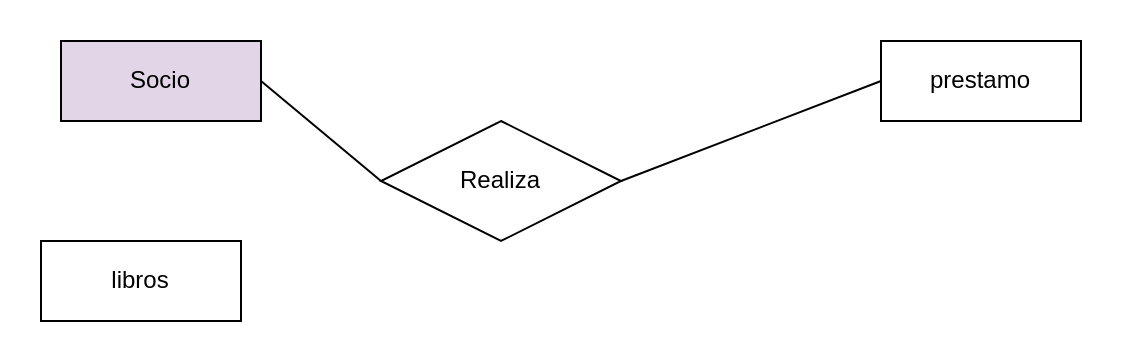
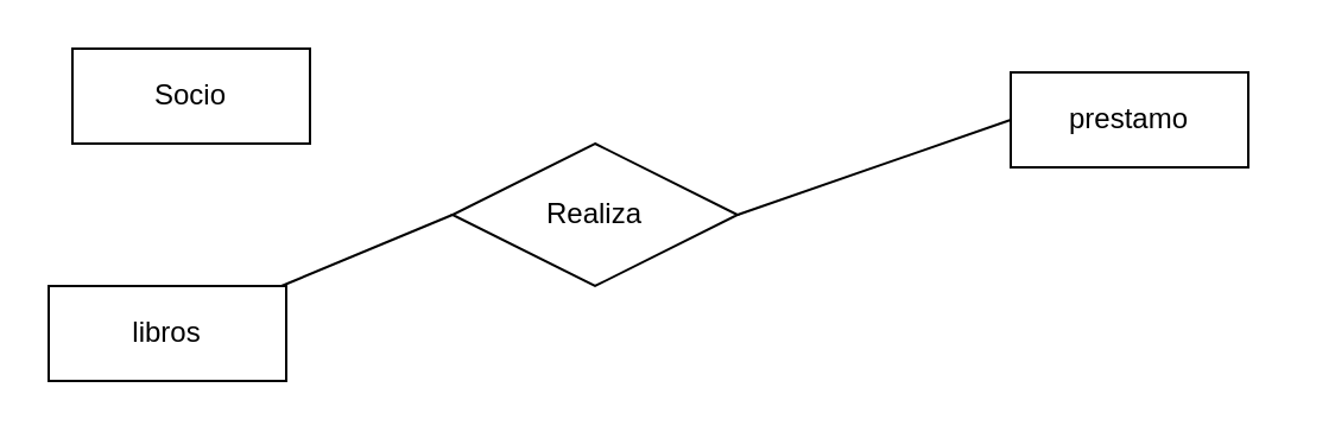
  <mxCell id="0" />
  <mxCell id="1" parent="0" />
- <mxCell id="2" value="&lt;div&gt;prestamo&lt;/div&gt;" style="whiteSpace=wrap;html=1;align=center;" vertex="1" parent="1"><mxGeometry x="440" y="20" width="100" height="40" as="geometry" /></mxCell>
- <mxCell id="3" value="&lt;div&gt;Socio&lt;/div&gt;" style="whiteSpace=wrap;html=1;align=center;fillColor=#e1d5e7;" vertex="1" parent="1"><mxGeometry x="30" y="20" width="100" height="40" as="geometry" /></mxCell>
+ <mxCell id="2" value="&lt;div&gt;prestamo&lt;/div&gt;" style="whiteSpace=wrap;html=1;align=center;" vertex="1" parent="1"><mxGeometry x="425" y="30" width="100" height="40" as="geometry" /></mxCell>
+ <mxCell id="3" value="&lt;div&gt;Socio&lt;/div&gt;" style="whiteSpace=wrap;html=1;align=center;" vertex="1" parent="1"><mxGeometry x="30" y="20" width="100" height="40" as="geometry" /></mxCell>
  <mxCell id="4" value="&lt;div&gt;libros&lt;/div&gt;" style="whiteSpace=wrap;html=1;align=center;" vertex="1" parent="1"><mxGeometry x="20" y="120" width="100" height="40" as="geometry" /></mxCell>
  <mxCell id="5" value="Realiza" style="shape=rhombus;perimeter=rhombusPerimeter;whiteSpace=wrap;html=1;align=center;" vertex="1" parent="1"><mxGeometry x="190" y="60" width="120" height="60" as="geometry" /></mxCell>
- <mxCell id="6" value="" style="endArrow=none;html=1;rounded=0;exitX=0;exitY=0.5;exitDx=0;exitDy=0;entryX=1;entryY=0.5;entryDx=0;entryDy=0;" edge="1" parent="1" source="5" target="3"><mxGeometry width="50" height="50" relative="1" as="geometry"><mxPoint x="340" y="20" as="sourcePoint" /><mxPoint x="390" y="-30" as="targetPoint" /></mxGeometry></mxCell>
+ <mxCell id="6" value="" style="endArrow=none;html=1;rounded=0;exitX=0;exitY=0.5;exitDx=0;exitDy=0;" edge="1" parent="1" source="5" target="4"><mxGeometry width="50" height="50" relative="1" as="geometry"><mxPoint x="340" y="20" as="sourcePoint" /><mxPoint x="390" y="-30" as="targetPoint" /></mxGeometry></mxCell>
  <mxCell id="7" value="" style="endArrow=none;html=1;rounded=0;entryX=0;entryY=0.5;entryDx=0;entryDy=0;exitX=1;exitY=0.5;exitDx=0;exitDy=0;" edge="1" parent="1" source="5" target="2"><mxGeometry width="50" height="50" relative="1" as="geometry"><mxPoint x="340" y="20" as="sourcePoint" /><mxPoint x="390" y="-30" as="targetPoint" /></mxGeometry></mxCell>
